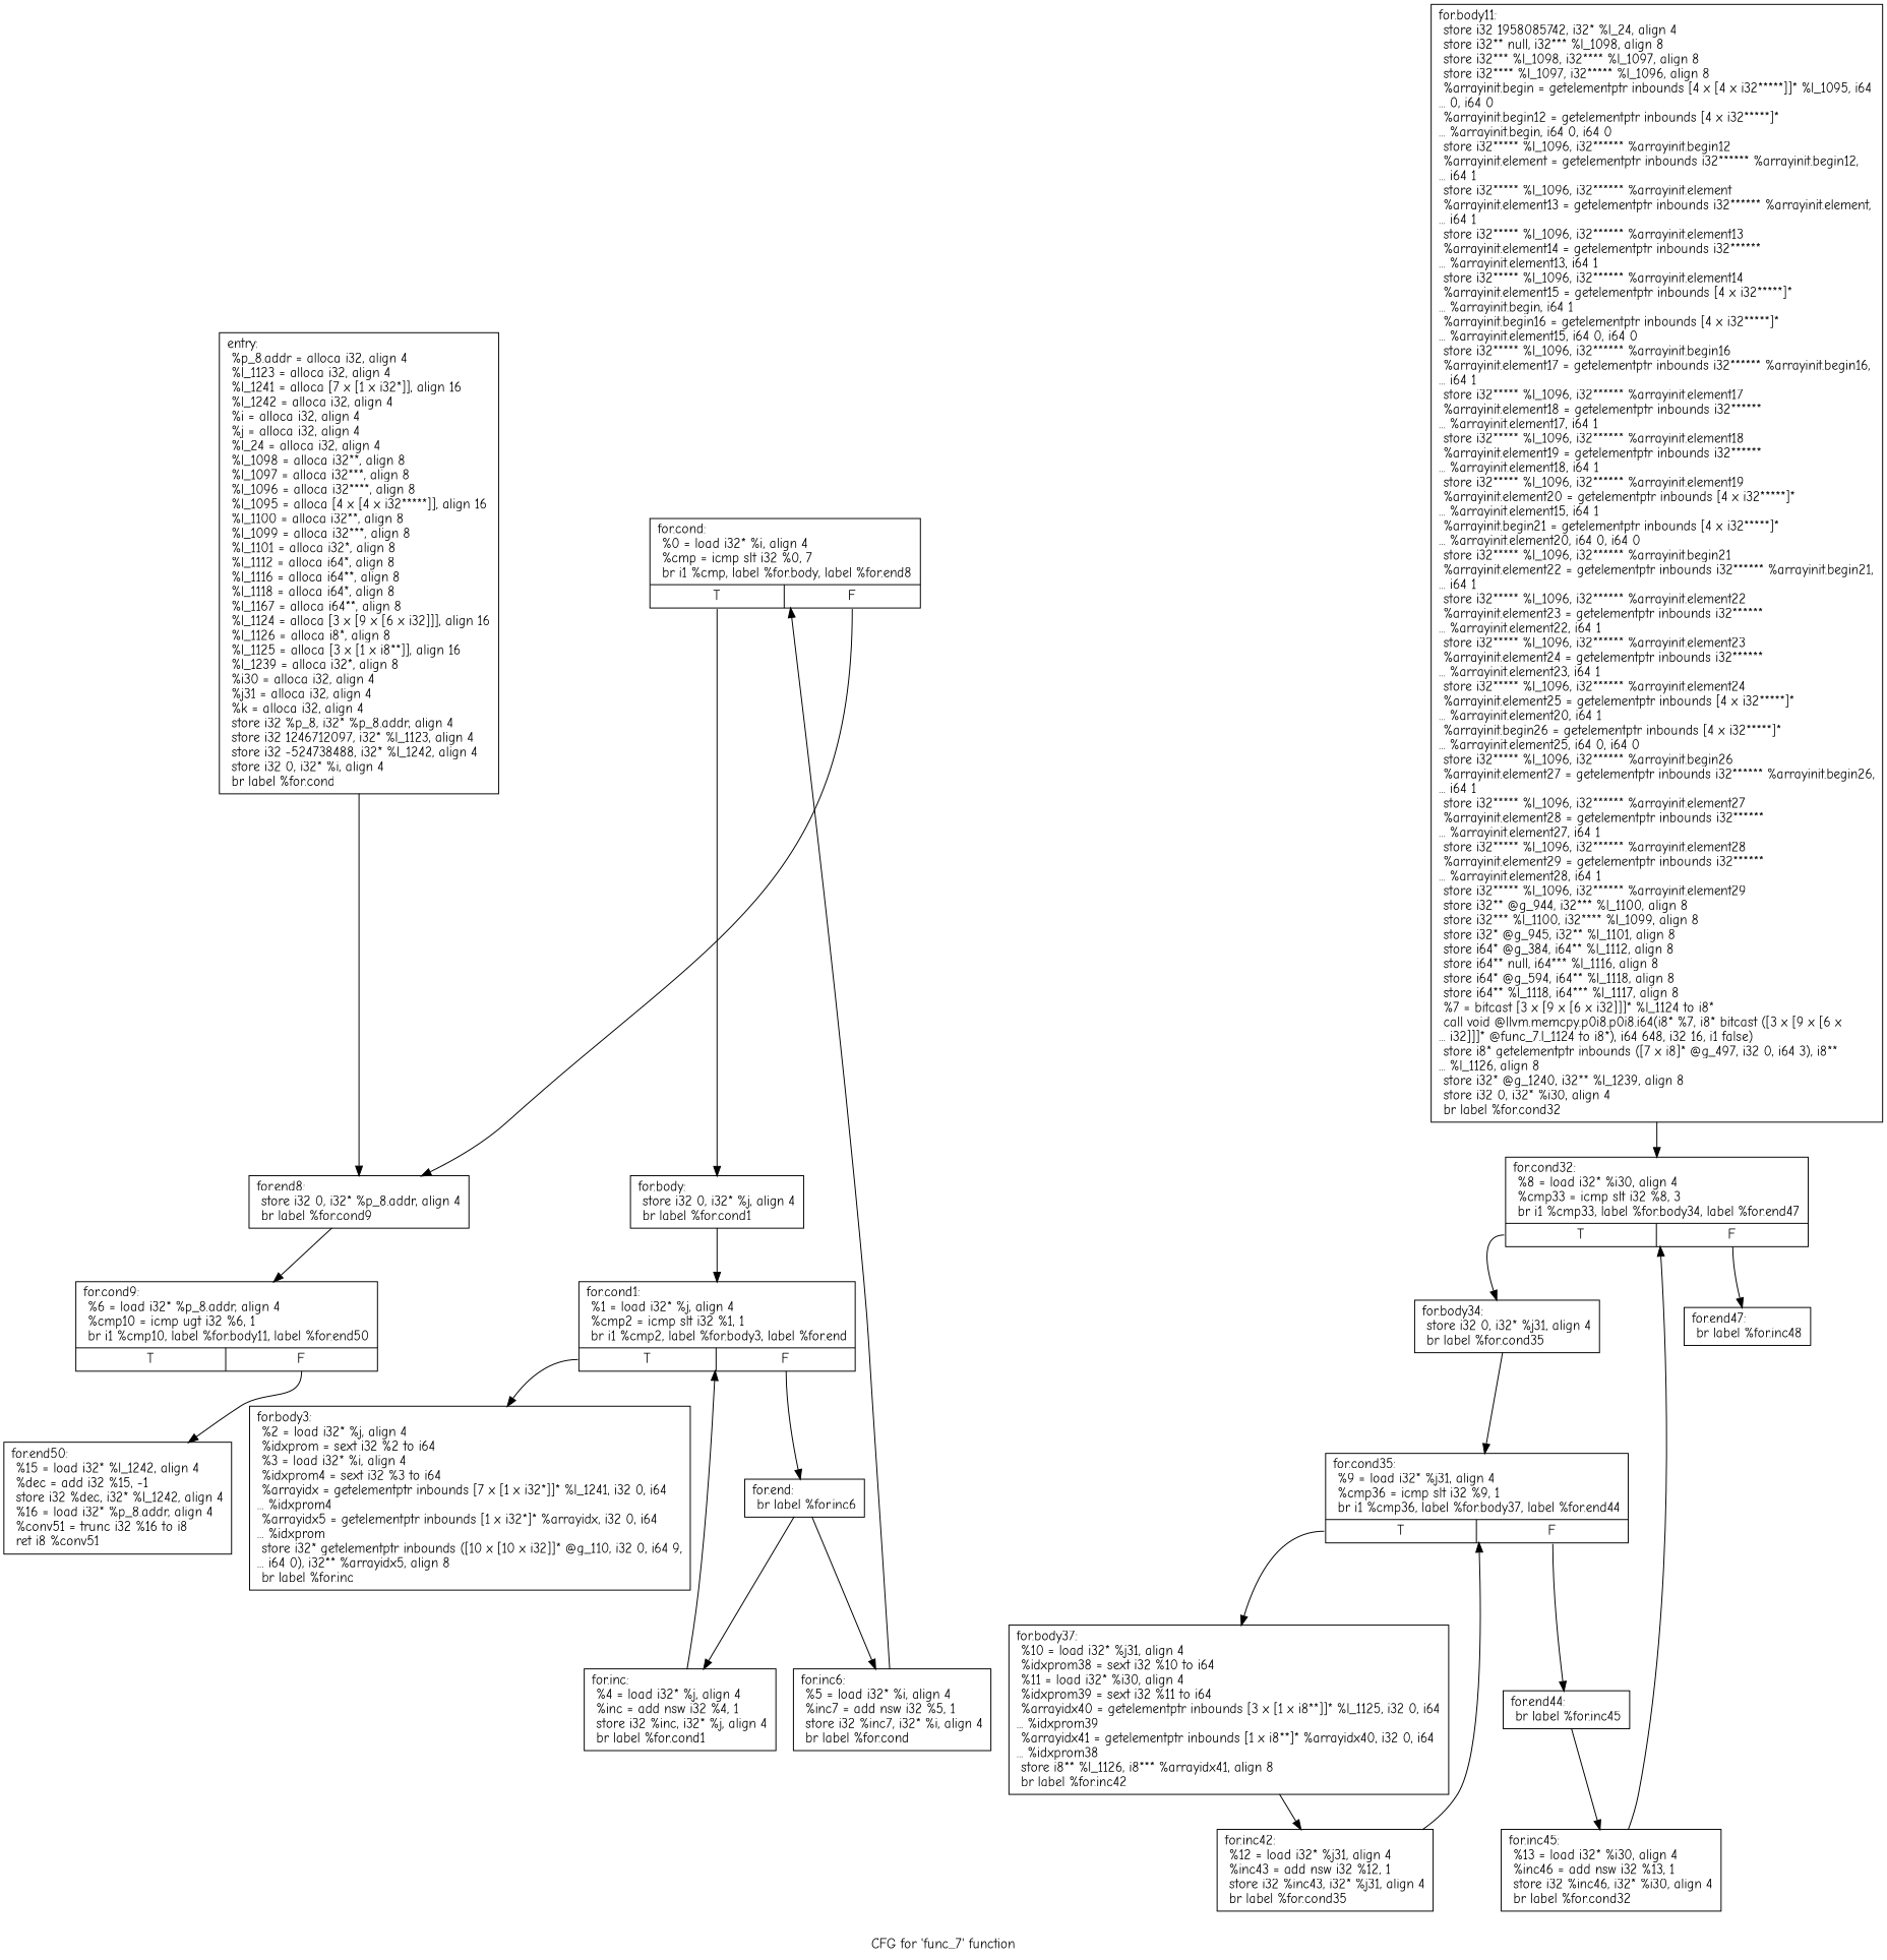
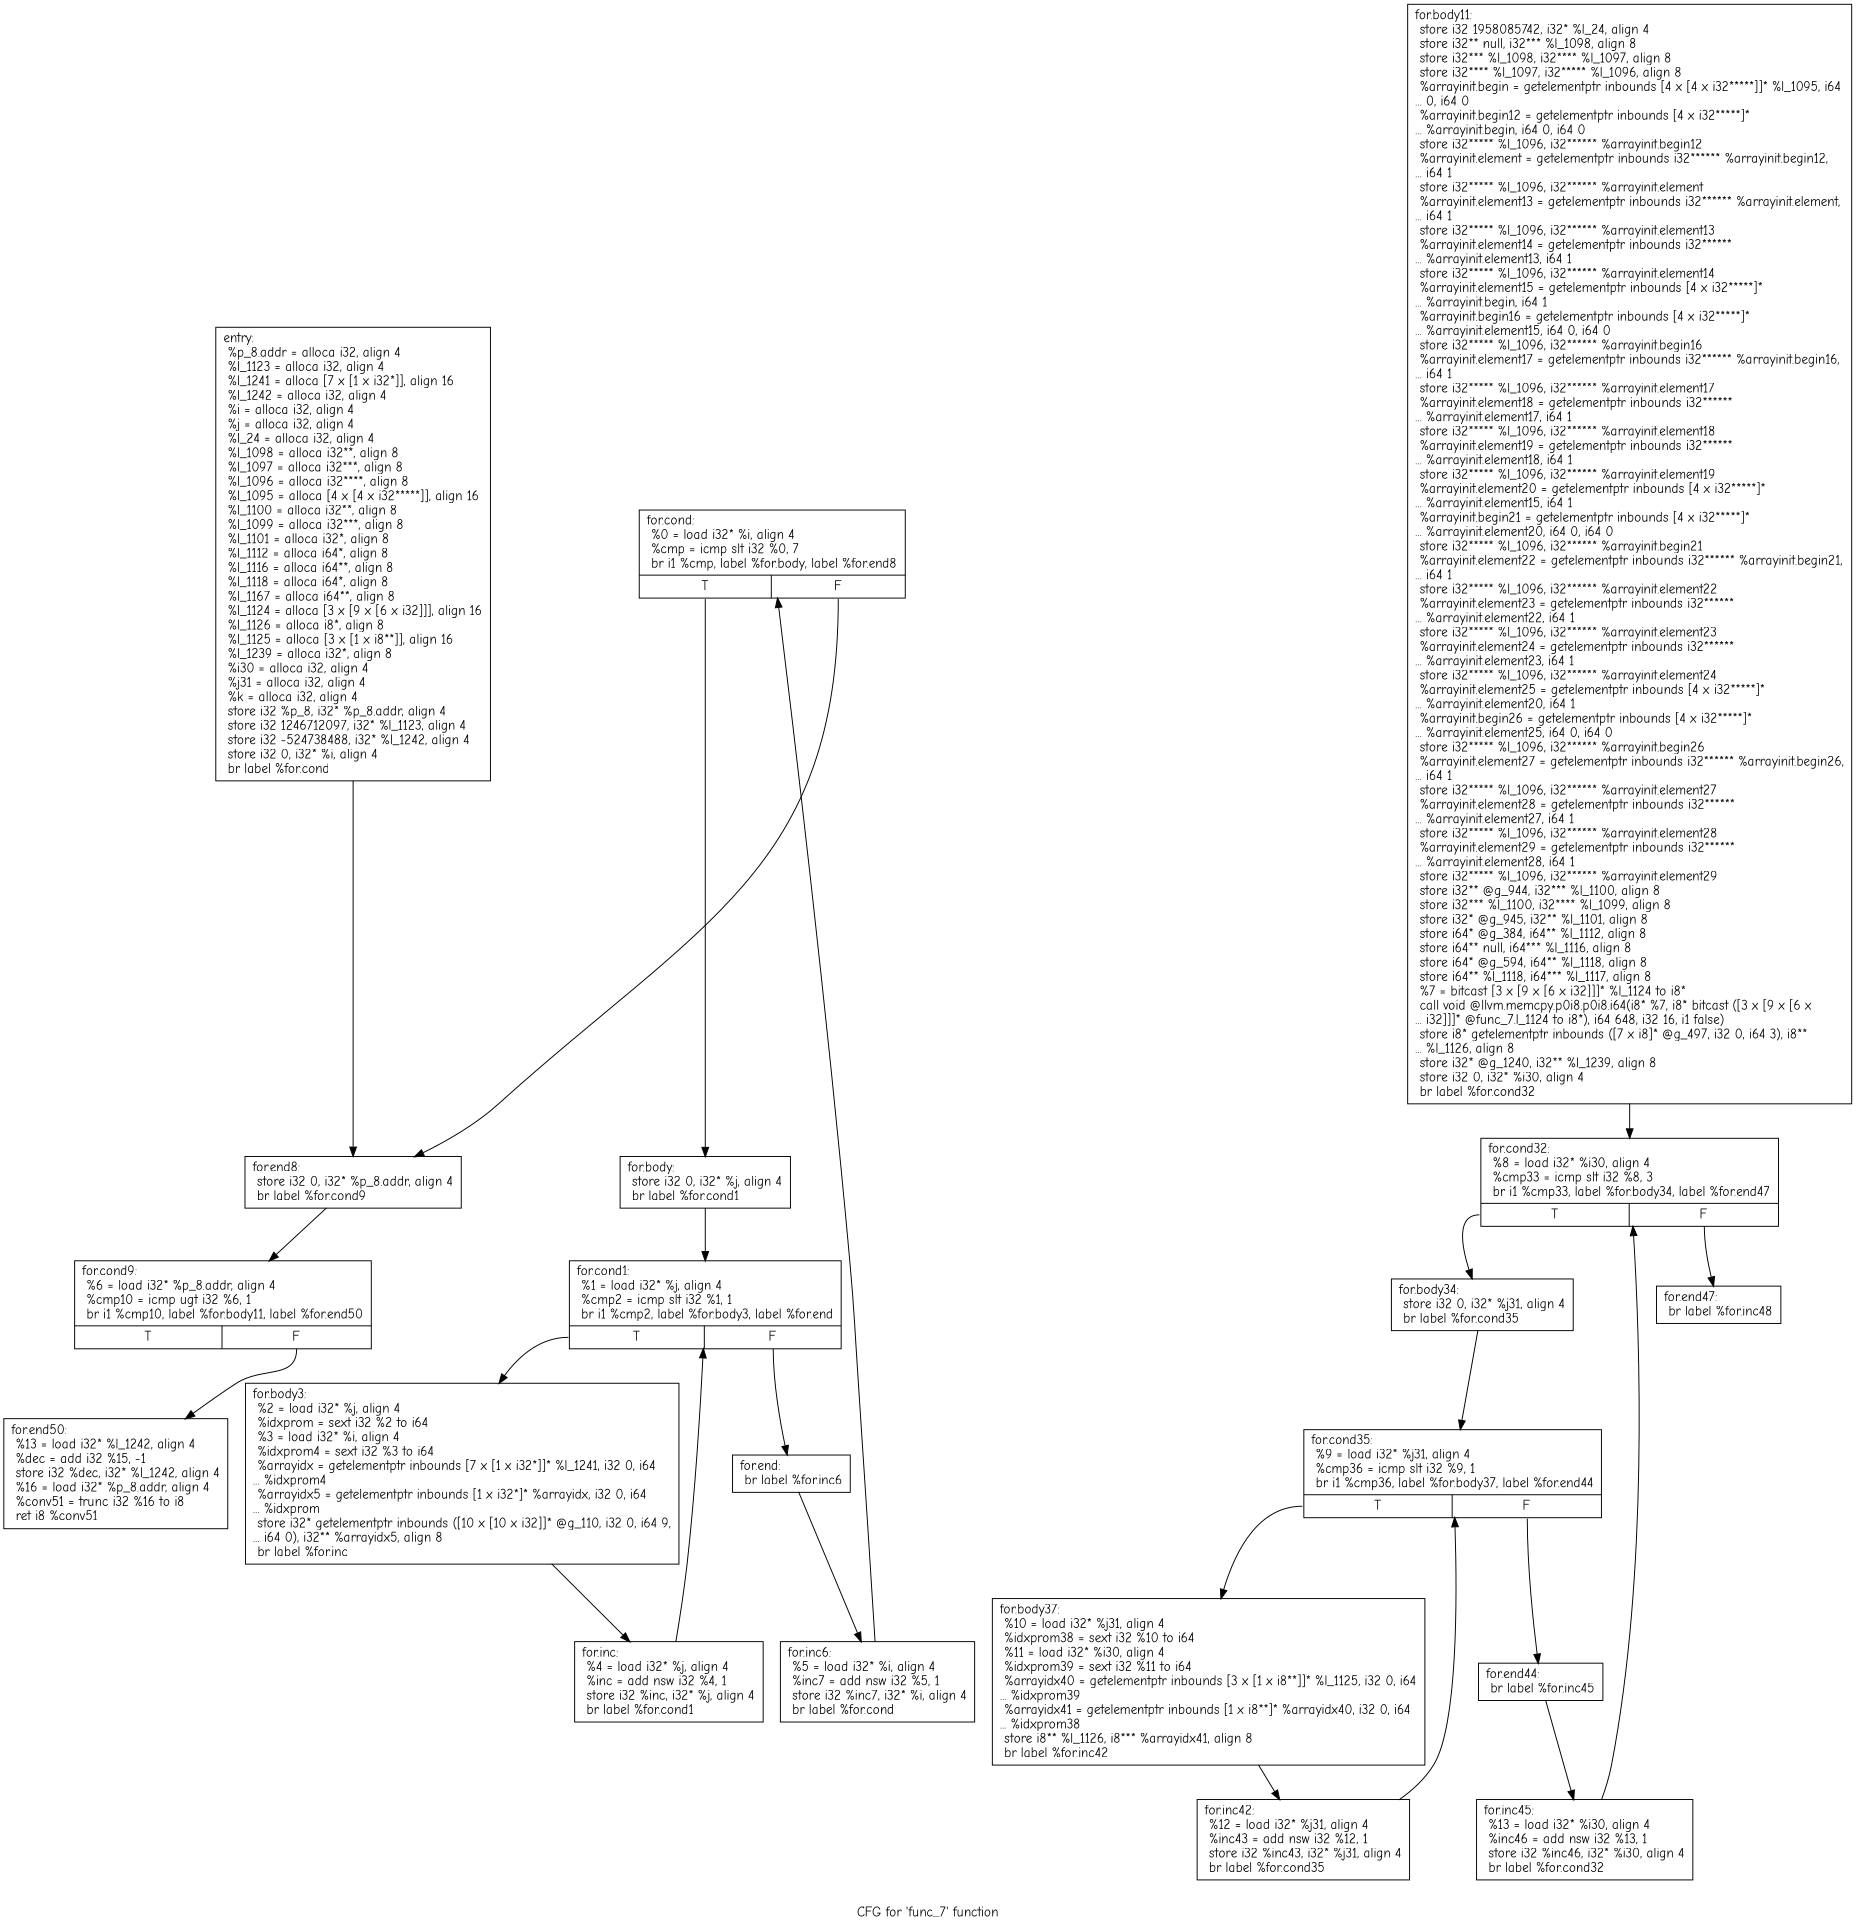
  digraph {
    fontname="Comic Neue"
    label="CFG for 'func_7' function"
    node [fontname="Comic Neue" shape=record]
    edge [fontname="Comic Neue"]
    n1 [label="{entry:\l  %p_8.addr = alloca i32, align 4\l  %l_1123 = alloca i32, align 4\l  %l_1241 = alloca [7 x [1 x i32*]], align 16\l  %l_1242 = alloca i32, align 4\l  %i = alloca i32, align 4\l  %j = alloca i32, align 4\l  %l_24 = alloca i32, align 4\l  %l_1098 = alloca i32**, align 8\l  %l_1097 = alloca i32***, align 8\l  %l_1096 = alloca i32****, align 8\l  %l_1095 = alloca [4 x [4 x i32*****]], align 16\l  %l_1100 = alloca i32**, align 8\l  %l_1099 = alloca i32***, align 8\l  %l_1101 = alloca i32*, align 8\l  %l_1112 = alloca i64*, align 8\l  %l_1116 = alloca i64**, align 8\l  %l_1118 = alloca i64*, align 8\l  %l_1167 = alloca i64**, align 8\l  %l_1124 = alloca [3 x [9 x [6 x i32]]], align 16\l  %l_1126 = alloca i8*, align 8\l  %l_1125 = alloca [3 x [1 x i8**]], align 16\l  %l_1239 = alloca i32*, align 8\l  %i30 = alloca i32, align 4\l  %j31 = alloca i32, align 4\l  %k = alloca i32, align 4\l  store i32 %p_8, i32* %p_8.addr, align 4\l  store i32 1246712097, i32* %l_1123, align 4\l  store i32 -524738488, i32* %l_1242, align 4\l  store i32 0, i32* %i, align 4\l  br label %for.cond\l}"]
    n2 [label="{for.end8:                                         \l  store i32 0, i32* %p_8.addr, align 4\l  br label %for.cond9\l}"]
    n3 [label="{for.cond:                                         \l  %0 = load i32* %i, align 4\l  %cmp = icmp slt i32 %0, 7\l  br i1 %cmp, label %for.body, label %for.end8\l|{<s0>T|<s1>F}}"]
    n4 [label="{for.body:                                         \l  store i32 0, i32* %j, align 4\l  br label %for.cond1\l}"]
    n5 [label="{for.cond1:                                        \l  %1 = load i32* %j, align 4\l  %cmp2 = icmp slt i32 %1, 1\l  br i1 %cmp2, label %for.body3, label %for.end\l|{<s0>T|<s1>F}}"]
    n6 [label="{for.cond9:                                        \l  %6 = load i32* %p_8.addr, align 4\l  %cmp10 = icmp ugt i32 %6, 1\l  br i1 %cmp10, label %for.body11, label %for.end50\l|{<s0>T|<s1>F}}"]
    n7 [label="{for.body3:                                        \l  %2 = load i32* %j, align 4\l  %idxprom = sext i32 %2 to i64\l  %3 = load i32* %i, align 4\l  %idxprom4 = sext i32 %3 to i64\l  %arrayidx = getelementptr inbounds [7 x [1 x i32*]]* %l_1241, i32 0, i64\l... %idxprom4\l  %arrayidx5 = getelementptr inbounds [1 x i32*]* %arrayidx, i32 0, i64\l... %idxprom\l  store i32* getelementptr inbounds ([10 x [10 x i32]]* @g_110, i32 0, i64 9,\l... i64 0), i32** %arrayidx5, align 8\l  br label %for.inc\l}"]
    n8 [label="{for.end:                                          \l  br label %for.inc6\l}"]
-   n9 [label="{for.end50:                                        \l  %15 = load i32* %l_1242, align 4\l  %dec = add i32 %15, -1\l  store i32 %dec, i32* %l_1242, align 4\l  %16 = load i32* %p_8.addr, align 4\l  %conv51 = trunc i32 %16 to i8\l  ret i8 %conv51\l}"]
+   n9 [label="{for.end50:                                        \l  %13 = load i32* %l_1242, align 4\l  %dec = add i32 %15, -1\l  store i32 %dec, i32* %l_1242, align 4\l  %16 = load i32* %p_8.addr, align 4\l  %conv51 = trunc i32 %16 to i8\l  ret i8 %conv51\l}"]
    n10 [label="{for.inc:                                          \l  %4 = load i32* %j, align 4\l  %inc = add nsw i32 %4, 1\l  store i32 %inc, i32* %j, align 4\l  br label %for.cond1\l}"]
    n11 [label="{for.inc6:                                         \l  %5 = load i32* %i, align 4\l  %inc7 = add nsw i32 %5, 1\l  store i32 %inc7, i32* %i, align 4\l  br label %for.cond\l}"]
    n12 [label="{for.body11:                                       \l  store i32 1958085742, i32* %l_24, align 4\l  store i32** null, i32*** %l_1098, align 8\l  store i32*** %l_1098, i32**** %l_1097, align 8\l  store i32**** %l_1097, i32***** %l_1096, align 8\l  %arrayinit.begin = getelementptr inbounds [4 x [4 x i32*****]]* %l_1095, i64\l... 0, i64 0\l  %arrayinit.begin12 = getelementptr inbounds [4 x i32*****]*\l... %arrayinit.begin, i64 0, i64 0\l  store i32***** %l_1096, i32****** %arrayinit.begin12\l  %arrayinit.element = getelementptr inbounds i32****** %arrayinit.begin12,\l... i64 1\l  store i32***** %l_1096, i32****** %arrayinit.element\l  %arrayinit.element13 = getelementptr inbounds i32****** %arrayinit.element,\l... i64 1\l  store i32***** %l_1096, i32****** %arrayinit.element13\l  %arrayinit.element14 = getelementptr inbounds i32******\l... %arrayinit.element13, i64 1\l  store i32***** %l_1096, i32****** %arrayinit.element14\l  %arrayinit.element15 = getelementptr inbounds [4 x i32*****]*\l... %arrayinit.begin, i64 1\l  %arrayinit.begin16 = getelementptr inbounds [4 x i32*****]*\l... %arrayinit.element15, i64 0, i64 0\l  store i32***** %l_1096, i32****** %arrayinit.begin16\l  %arrayinit.element17 = getelementptr inbounds i32****** %arrayinit.begin16,\l... i64 1\l  store i32***** %l_1096, i32****** %arrayinit.element17\l  %arrayinit.element18 = getelementptr inbounds i32******\l... %arrayinit.element17, i64 1\l  store i32***** %l_1096, i32****** %arrayinit.element18\l  %arrayinit.element19 = getelementptr inbounds i32******\l... %arrayinit.element18, i64 1\l  store i32***** %l_1096, i32****** %arrayinit.element19\l  %arrayinit.element20 = getelementptr inbounds [4 x i32*****]*\l... %arrayinit.element15, i64 1\l  %arrayinit.begin21 = getelementptr inbounds [4 x i32*****]*\l... %arrayinit.element20, i64 0, i64 0\l  store i32***** %l_1096, i32****** %arrayinit.begin21\l  %arrayinit.element22 = getelementptr inbounds i32****** %arrayinit.begin21,\l... i64 1\l  store i32***** %l_1096, i32****** %arrayinit.element22\l  %arrayinit.element23 = getelementptr inbounds i32******\l... %arrayinit.element22, i64 1\l  store i32***** %l_1096, i32****** %arrayinit.element23\l  %arrayinit.element24 = getelementptr inbounds i32******\l... %arrayinit.element23, i64 1\l  store i32***** %l_1096, i32****** %arrayinit.element24\l  %arrayinit.element25 = getelementptr inbounds [4 x i32*****]*\l... %arrayinit.element20, i64 1\l  %arrayinit.begin26 = getelementptr inbounds [4 x i32*****]*\l... %arrayinit.element25, i64 0, i64 0\l  store i32***** %l_1096, i32****** %arrayinit.begin26\l  %arrayinit.element27 = getelementptr inbounds i32****** %arrayinit.begin26,\l... i64 1\l  store i32***** %l_1096, i32****** %arrayinit.element27\l  %arrayinit.element28 = getelementptr inbounds i32******\l... %arrayinit.element27, i64 1\l  store i32***** %l_1096, i32****** %arrayinit.element28\l  %arrayinit.element29 = getelementptr inbounds i32******\l... %arrayinit.element28, i64 1\l  store i32***** %l_1096, i32****** %arrayinit.element29\l  store i32** @g_944, i32*** %l_1100, align 8\l  store i32*** %l_1100, i32**** %l_1099, align 8\l  store i32* @g_945, i32** %l_1101, align 8\l  store i64* @g_384, i64** %l_1112, align 8\l  store i64** null, i64*** %l_1116, align 8\l  store i64* @g_594, i64** %l_1118, align 8\l  store i64** %l_1118, i64*** %l_1117, align 8\l  %7 = bitcast [3 x [9 x [6 x i32]]]* %l_1124 to i8*\l  call void @llvm.memcpy.p0i8.p0i8.i64(i8* %7, i8* bitcast ([3 x [9 x [6 x\l... i32]]]* @func_7.l_1124 to i8*), i64 648, i32 16, i1 false)\l  store i8* getelementptr inbounds ([7 x i8]* @g_497, i32 0, i64 3), i8**\l... %l_1126, align 8\l  store i32* @g_1240, i32** %l_1239, align 8\l  store i32 0, i32* %i30, align 4\l  br label %for.cond32\l}"]
    n13 [label="{for.cond32:                                       \l  %8 = load i32* %i30, align 4\l  %cmp33 = icmp slt i32 %8, 3\l  br i1 %cmp33, label %for.body34, label %for.end47\l|{<s0>T|<s1>F}}"]
    n14 [label="{for.body34:                                       \l  store i32 0, i32* %j31, align 4\l  br label %for.cond35\l}"]
    n15 [label="{for.end47:                                        \l  br label %for.inc48\l}"]
    n16 [label="{for.cond35:                                       \l  %9 = load i32* %j31, align 4\l  %cmp36 = icmp slt i32 %9, 1\l  br i1 %cmp36, label %for.body37, label %for.end44\l|{<s0>T|<s1>F}}"]
    n17 [label="{for.body37:                                       \l  %10 = load i32* %j31, align 4\l  %idxprom38 = sext i32 %10 to i64\l  %11 = load i32* %i30, align 4\l  %idxprom39 = sext i32 %11 to i64\l  %arrayidx40 = getelementptr inbounds [3 x [1 x i8**]]* %l_1125, i32 0, i64\l... %idxprom39\l  %arrayidx41 = getelementptr inbounds [1 x i8**]* %arrayidx40, i32 0, i64\l... %idxprom38\l  store i8** %l_1126, i8*** %arrayidx41, align 8\l  br label %for.inc42\l}"]
    n18 [label="{for.end44:                                        \l  br label %for.inc45\l}"]
    n19 [label="{for.inc42:                                        \l  %12 = load i32* %j31, align 4\l  %inc43 = add nsw i32 %12, 1\l  store i32 %inc43, i32* %j31, align 4\l  br label %for.cond35\l}"]
    n20 [label="{for.inc45:                                        \l  %13 = load i32* %i30, align 4\l  %inc46 = add nsw i32 %13, 1\l  store i32 %inc46, i32* %i30, align 4\l  br label %for.cond32\l}"]
    n1 -> n2
    n2 -> n6
    n3 -> n2 [tailport=s1]
    n3 -> n4 [tailport=s0]
    n4 -> n5
    n5 -> n7 [tailport=s0]
    n5 -> n8 [tailport=s1]
    n6 -> n9 [tailport=s1]
-   n8 -> n10
+   n7 -> n10
    n8 -> n11
    n10 -> n5
    n11 -> n3
    n12 -> n13
    n13 -> n14 [tailport=s0]
    n13 -> n15 [tailport=s1]
    n14 -> n16
    n16 -> n17 [tailport=s0]
    n16 -> n18 [tailport=s1]
    n17 -> n19
    n18 -> n20
    n19 -> n16
    n20 -> n13
  }
